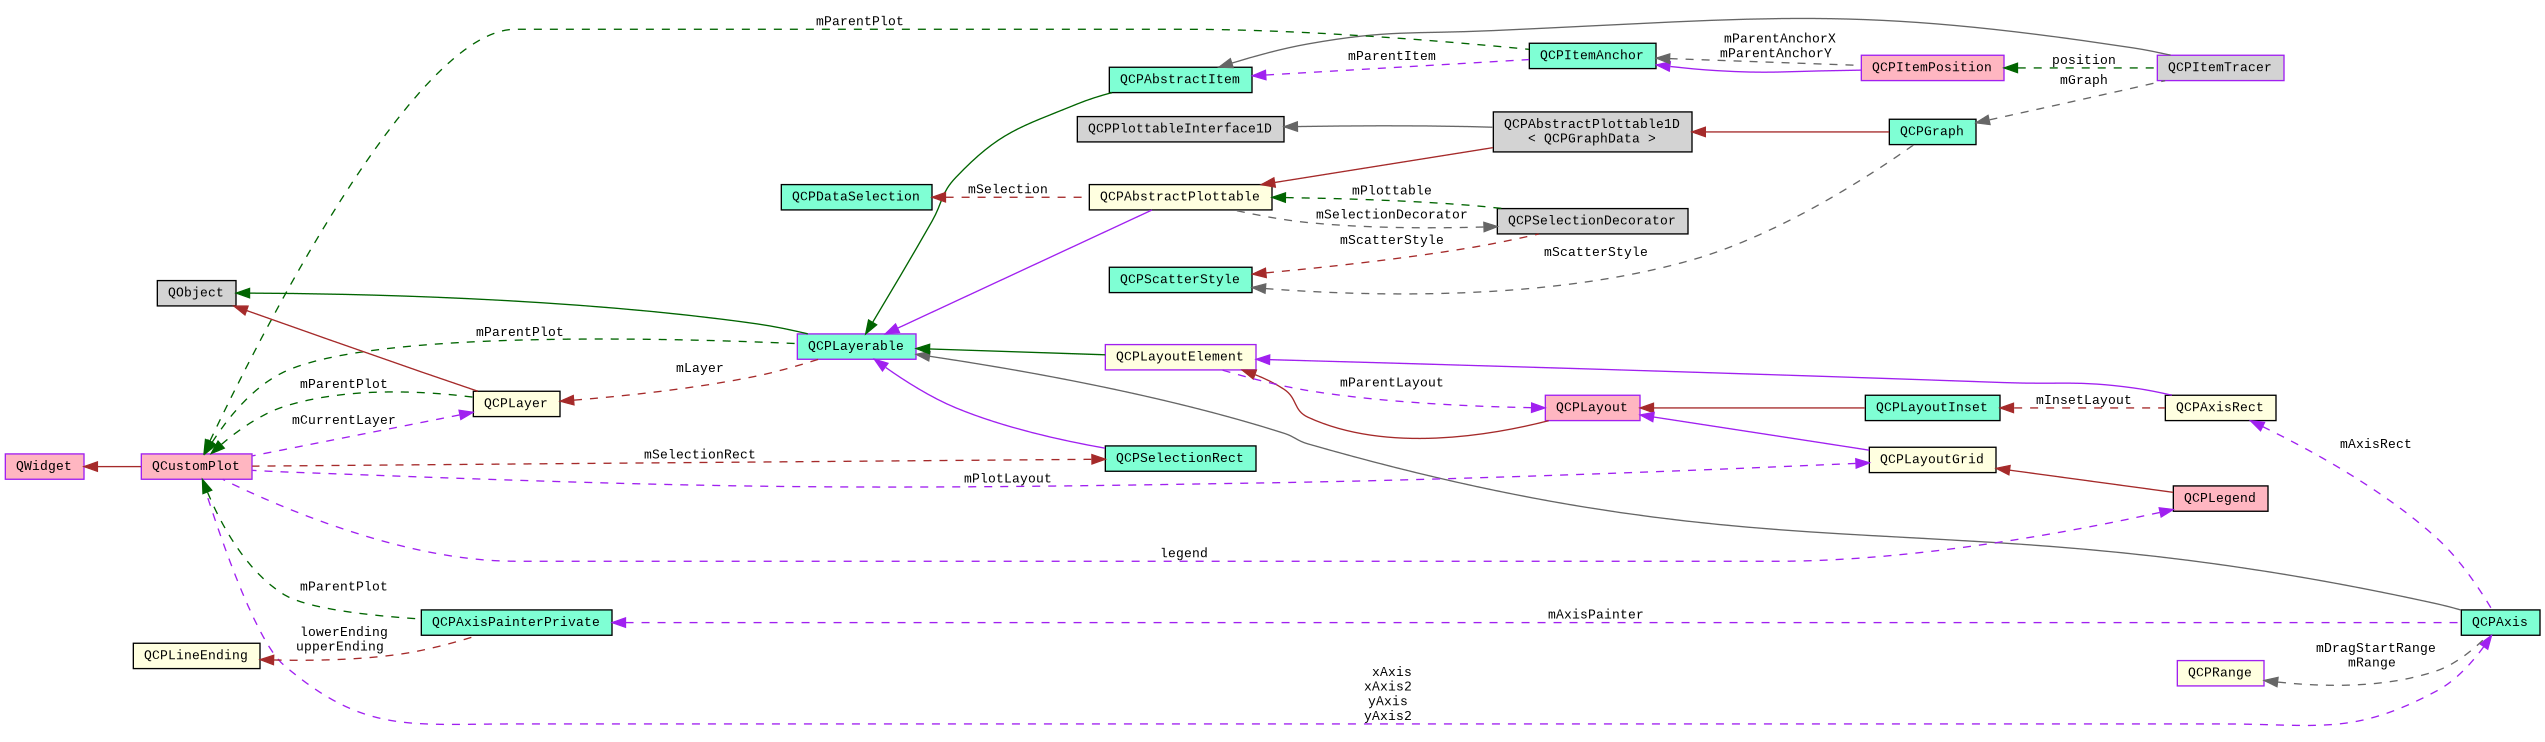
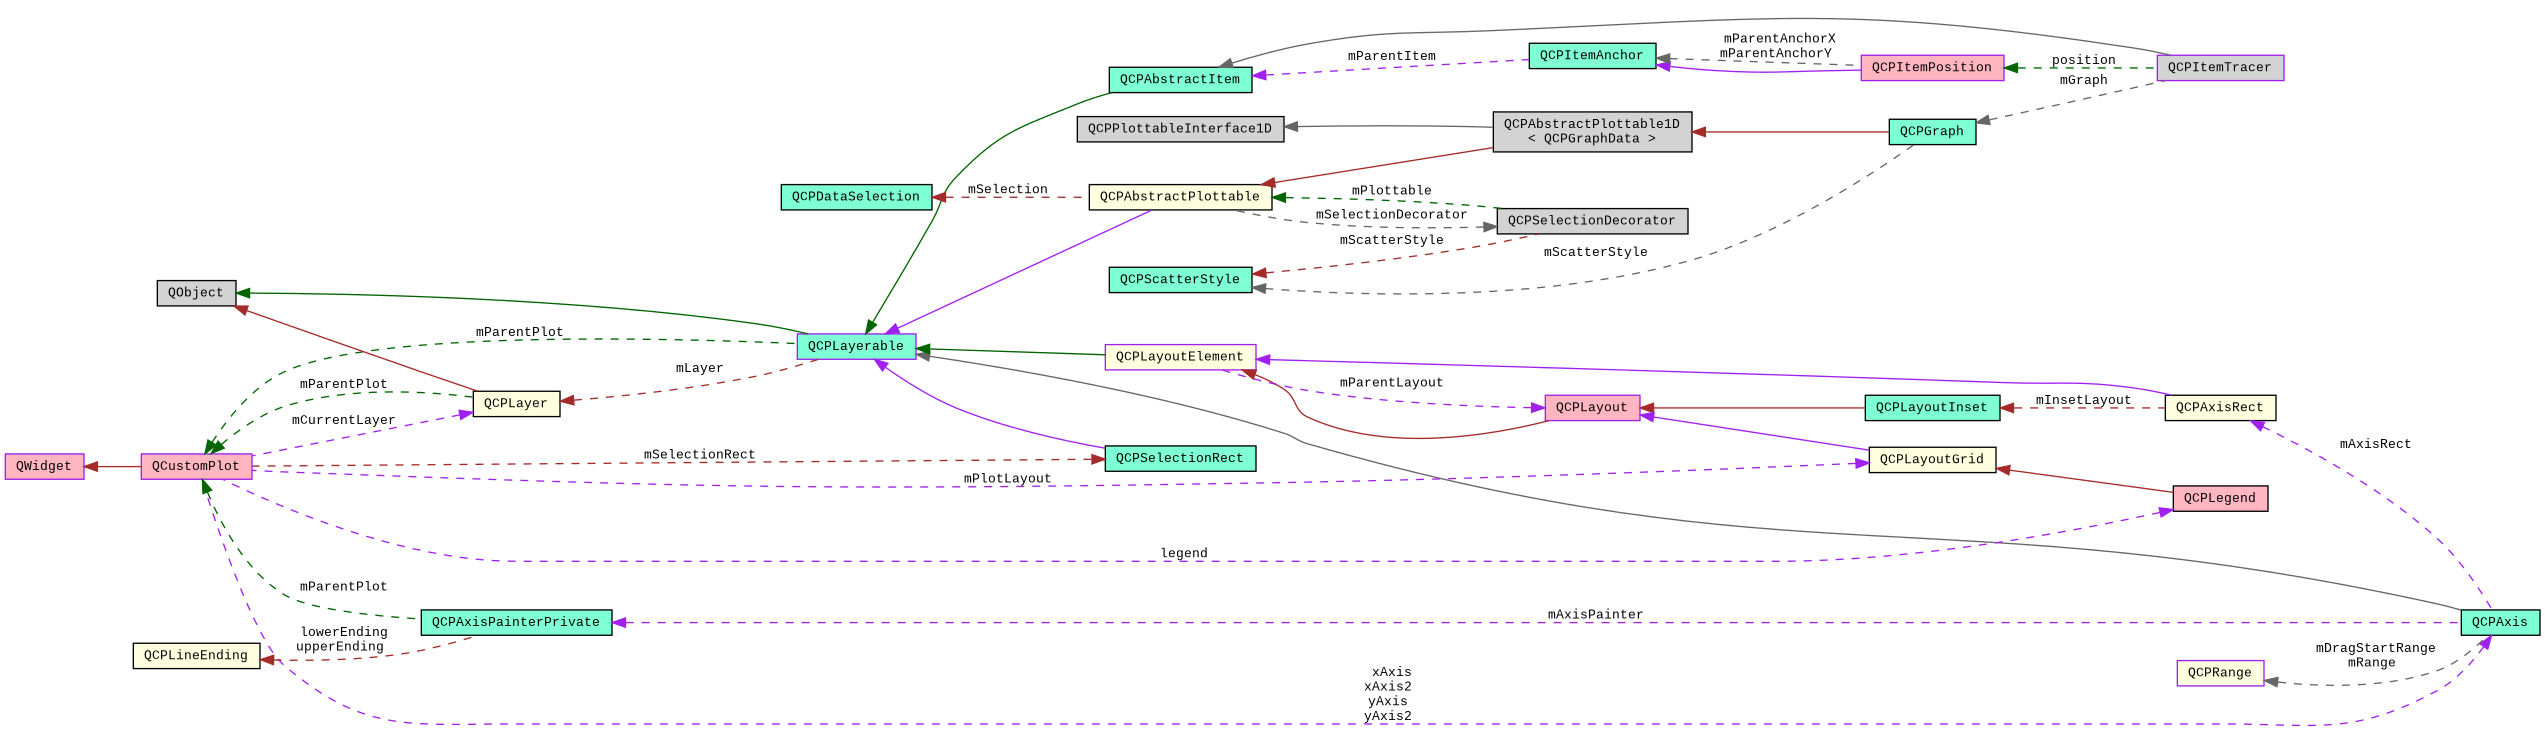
  digraph {
    fontname="Liberation Mono"
    rankdir=LR
    node [color=black fillcolor=aquamarine fontname="Liberation Mono" fontsize=10 shape=box style=filled]
    edge [color=purple dir=back fontname="Liberation Mono" fontsize=10 labelfontname=Helvetica labelfontsize=10 style=dashed]
    n1 [color=purple fillcolor=lightgrey fontcolor=black height=0.2 label=QCPItemTracer width=0.4]
    n2 [height=0.2 label=QCPAbstractItem width=0.4]
    n3 [height=0.2 label=QCPItemAnchor width=0.4]
    n4 [color=purple fillcolor=lightpink height=0.2 label=QCPItemPosition width=0.4]
    n5 [color=purple height=0.2 label=QCPLayerable width=0.4]
    n6 [height=0.2 label=QCPAxis width=0.4]
    n7 [color=purple fillcolor=lightyellow height=0.2 label=QCPLayoutElement width=0.4]
    n8 [height=0.2 label=QCPSelectionRect width=0.4]
    n9 [fillcolor=lightyellow height=0.2 label=QCPAbstractPlottable width=0.4]
    n10 [color=purple fillcolor=lightpink height=0.2 label=QCustomPlot width=0.4]
    n11 [fillcolor=lightyellow height=0.2 label=QCPAxisRect width=0.4]
    n12 [color=purple fillcolor=lightpink height=0.2 label=QCPLayout width=0.4]
    n13 [fillcolor=lightgrey height=0.2 label="QCPAbstractPlottable1D\l\< QCPGraphData \>" width=0.4]
    n14 [fillcolor=lightgrey height=0.2 label=QCPSelectionDecorator width=0.4]
    n15 [fillcolor=lightgrey height=0.2 label=QObject width=0.4]
    n16 [fillcolor=lightyellow height=0.2 label=QCPLayer width=0.4]
    n17 [height=0.2 label=QCPAxisPainterPrivate width=0.4]
    n18 [color=purple fillcolor=lightpink height=0.2 label=QWidget width=0.4]
    n19 [height=0.2 label=QCPLayoutInset width=0.4]
    n20 [fillcolor=lightyellow height=0.2 label=QCPLayoutGrid width=0.4]
    n21 [fillcolor=lightpink height=0.2 label=QCPLegend width=0.4]
    n22 [color=purple fillcolor=lightyellow height=0.2 label=QCPRange width=0.4]
    n23 [fillcolor=lightyellow height=0.2 label=QCPLineEnding width=0.4]
    n24 [height=0.2 label=QCPGraph width=0.4]
    n25 [height=0.2 label=QCPDataSelection width=0.4]
    n26 [height=0.2 label=QCPScatterStyle width=0.4]
    n27 [fillcolor=lightgrey height=0.2 label=QCPPlottableInterface1D width=0.4]
    n2 -> n1 [color=gray40 style=solid]
    n2 -> n3 [label=" mParentItem"]
    n3 -> n4 [style=solid]
    n3 -> n4 [color=gray40 label=" mParentAnchorX\nmParentAnchorY"]
    n4 -> n1 [color=darkgreen label=" position"]
    n5 -> n2 [color=darkgreen style=solid]
    n5 -> n6 [color=gray40 style=solid]
    n5 -> n7 [color=darkgreen style=solid]
    n5 -> n8 [style=solid]
    n5 -> n9 [style=solid]
    n6 -> n10 [label=" xAxis\nxAxis2\nyAxis\nyAxis2"]
    n7 -> n11 [style=solid]
    n7 -> n12 [color=brown style=solid]
    n8 -> n10 [color=brown label=" mSelectionRect"]
    n9 -> n13 [color=brown style=solid]
    n9 -> n14 [color=darkgreen label=" mPlottable"]
-   n10 -> n3 [color=darkgreen label=" mParentPlot"]
    n10 -> n5 [color=darkgreen label=" mParentPlot"]
    n10 -> n16 [color=darkgreen label=" mParentPlot"]
    n10 -> n17 [color=darkgreen label=" mParentPlot"]
    n11 -> n6 [label=" mAxisRect"]
    n12 -> n7 [label=" mParentLayout"]
    n12 -> n19 [color=brown style=solid]
    n12 -> n20 [style=solid]
    n13 -> n24 [color=brown style=solid]
    n14 -> n9 [color=gray40 label=" mSelectionDecorator"]
    n15 -> n5 [color=darkgreen style=solid]
    n15 -> n16 [color=brown style=solid]
    n16 -> n5 [color=brown label=" mLayer"]
    n16 -> n10 [label=" mCurrentLayer"]
    n17 -> n6 [label=" mAxisPainter"]
    n18 -> n10 [color=brown style=solid]
    n19 -> n11 [color=brown label=" mInsetLayout"]
    n20 -> n10 [label=" mPlotLayout"]
    n20 -> n21 [color=brown style=solid]
    n21 -> n10 [label=" legend"]
    n22 -> n6 [color=gray40 label=" mDragStartRange\nmRange"]
    n23 -> n17 [color=brown label=" lowerEnding\nupperEnding"]
    n24 -> n1 [color=gray40 label=" mGraph"]
    n25 -> n9 [color=brown label=" mSelection"]
    n26 -> n14 [color=brown label=" mScatterStyle"]
    n26 -> n24 [color=gray40 label=" mScatterStyle"]
    n27 -> n13 [color=gray40 style=solid]
  }
